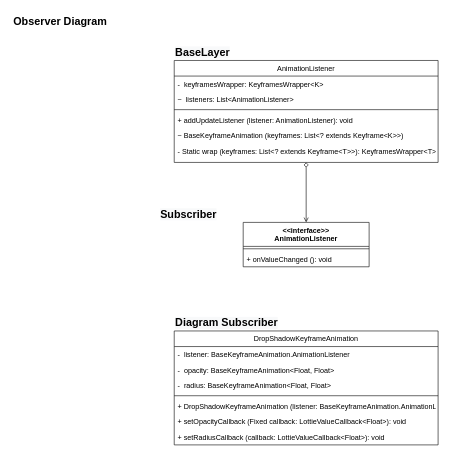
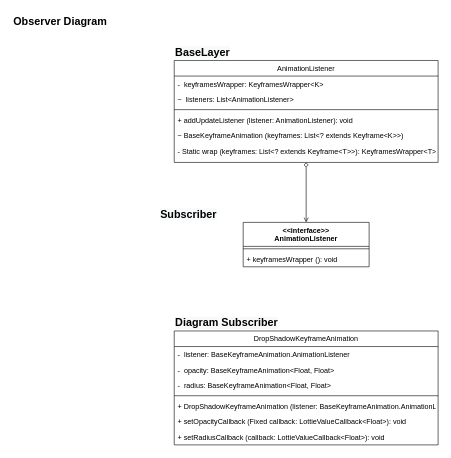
  <mxCell id="0" />
  <mxCell id="1" parent="0" />
  <mxCell id="2" style="edgeStyle=orthogonalEdgeStyle;rounded=0;orthogonalLoop=1;jettySize=auto;html=1;startArrow=diamond;startFill=0;endArrow=open;endFill=0;" parent="1" source="3" target="11" edge="1"><mxGeometry relative="1" as="geometry" /></mxCell>
  <mxCell id="3" value="AnimationListener" style="swimlane;fontStyle=0;align=center;verticalAlign=top;childLayout=stackLayout;horizontal=1;startSize=26;horizontalStack=0;resizeParent=1;resizeLast=0;collapsible=1;marginBottom=0;rounded=0;shadow=0;strokeWidth=1;" parent="1" vertex="1"><mxGeometry x="290" y="100" width="440" height="170" as="geometry"><mxRectangle x="550" y="140" width="160" height="26" as="alternateBounds" /></mxGeometry></mxCell>
  <mxCell id="4" value="-  keyframesWrapper: KeyframesWrapper&lt;K&gt; " style="text;align=left;verticalAlign=top;spacingLeft=4;spacingRight=4;overflow=hidden;rotatable=0;points=[[0,0.5],[1,0.5]];portConstraint=eastwest;" parent="3" vertex="1"><mxGeometry y="26" width="440" height="26" as="geometry" /></mxCell>
  <mxCell id="5" value="~  listeners: List&lt;AnimationListener&gt; " style="text;align=left;verticalAlign=top;spacingLeft=4;spacingRight=4;overflow=hidden;rotatable=0;points=[[0,0.5],[1,0.5]];portConstraint=eastwest;rounded=0;shadow=0;html=0;" parent="3" vertex="1"><mxGeometry y="52" width="440" height="26" as="geometry" /></mxCell>
  <mxCell id="6" value="" style="line;html=1;strokeWidth=1;align=left;verticalAlign=middle;spacingTop=-1;spacingLeft=3;spacingRight=3;rotatable=0;labelPosition=right;points=[];portConstraint=eastwest;" parent="3" vertex="1"><mxGeometry y="78" width="440" height="8" as="geometry" /></mxCell>
  <mxCell id="7" value="+ addUpdateListener (listener: AnimationListener): void" style="text;align=left;verticalAlign=top;spacingLeft=4;spacingRight=4;overflow=hidden;rotatable=0;points=[[0,0.5],[1,0.5]];portConstraint=eastwest;rounded=0;shadow=0;html=0;" parent="3" vertex="1"><mxGeometry y="86" width="440" height="26" as="geometry" /></mxCell>
  <mxCell id="8" value="~ BaseKeyframeAnimation (keyframes: List&lt;? extends Keyframe&lt;K&gt;&gt;)" style="text;align=left;verticalAlign=top;spacingLeft=4;spacingRight=4;overflow=hidden;rotatable=0;points=[[0,0.5],[1,0.5]];portConstraint=eastwest;" parent="3" vertex="1"><mxGeometry y="112" width="440" height="26" as="geometry" /></mxCell>
  <mxCell id="9" value="- Static wrap (keyframes: List&lt;? extends Keyframe&lt;T&gt;&gt;): KeyframesWrapper&lt;T&gt;" style="text;align=left;verticalAlign=top;spacingLeft=4;spacingRight=4;overflow=hidden;rotatable=0;points=[[0,0.5],[1,0.5]];portConstraint=eastwest;" parent="3" vertex="1"><mxGeometry y="138" width="440" height="26" as="geometry" /></mxCell>
  <mxCell id="10" value="Observer&amp;nbsp;Diagram" style="text;html=1;strokeColor=none;fillColor=none;align=left;verticalAlign=middle;whiteSpace=wrap;rounded=0;fontSize=18;fontStyle=1" parent="1" vertex="1"><mxGeometry x="20" y="20" width="170" height="30" as="geometry" /></mxCell>
  <mxCell id="11" value="&lt;&lt;interface&gt;&gt;&#10;AnimationListener" style="swimlane;fontStyle=1;align=center;verticalAlign=top;childLayout=stackLayout;horizontal=1;startSize=40;horizontalStack=0;resizeParent=1;resizeLast=0;collapsible=1;marginBottom=0;rounded=0;shadow=0;strokeWidth=1;" parent="1" vertex="1"><mxGeometry x="405" y="370" width="210" height="74" as="geometry"><mxRectangle x="550" y="140" width="160" height="26" as="alternateBounds" /></mxGeometry></mxCell>
  <mxCell id="12" value="" style="line;html=1;strokeWidth=1;align=left;verticalAlign=middle;spacingTop=-1;spacingLeft=3;spacingRight=3;rotatable=0;labelPosition=right;points=[];portConstraint=eastwest;" parent="11" vertex="1"><mxGeometry y="40" width="210" height="8" as="geometry" /></mxCell>
- <mxCell id="13" value="+ onValueChanged (): void" style="text;align=left;verticalAlign=top;spacingLeft=4;spacingRight=4;overflow=hidden;rotatable=0;points=[[0,0.5],[1,0.5]];portConstraint=eastwest;" parent="11" vertex="1"><mxGeometry y="48" width="210" height="26" as="geometry" /></mxCell>
+ <mxCell id="13" value="+ keyframesWrapper (): void" style="text;align=left;verticalAlign=top;spacingLeft=4;spacingRight=4;overflow=hidden;rotatable=0;points=[[0,0.5],[1,0.5]];portConstraint=eastwest;" parent="11" vertex="1"><mxGeometry y="48" width="210" height="26" as="geometry" /></mxCell>
  <mxCell id="14" value="DropShadowKeyframeAnimation" style="swimlane;fontStyle=0;align=center;verticalAlign=top;childLayout=stackLayout;horizontal=1;startSize=26;horizontalStack=0;resizeParent=1;resizeLast=0;collapsible=1;marginBottom=0;rounded=0;shadow=0;strokeWidth=1;" parent="1" vertex="1"><mxGeometry x="290" y="551" width="440" height="190" as="geometry"><mxRectangle x="550" y="140" width="160" height="26" as="alternateBounds" /></mxGeometry></mxCell>
  <mxCell id="15" value="-  listener: BaseKeyframeAnimation.AnimationListener" style="text;align=left;verticalAlign=top;spacingLeft=4;spacingRight=4;overflow=hidden;rotatable=0;points=[[0,0.5],[1,0.5]];portConstraint=eastwest;" parent="14" vertex="1"><mxGeometry y="26" width="440" height="26" as="geometry" /></mxCell>
  <mxCell id="16" value="-  opacity: BaseKeyframeAnimation&lt;Float, Float&gt; " style="text;align=left;verticalAlign=top;spacingLeft=4;spacingRight=4;overflow=hidden;rotatable=0;points=[[0,0.5],[1,0.5]];portConstraint=eastwest;rounded=0;shadow=0;html=0;" parent="14" vertex="1"><mxGeometry y="52" width="440" height="26" as="geometry" /></mxCell>
  <mxCell id="17" value="-  radius: BaseKeyframeAnimation&lt;Float, Float&gt;" style="text;align=left;verticalAlign=top;spacingLeft=4;spacingRight=4;overflow=hidden;rotatable=0;points=[[0,0.5],[1,0.5]];portConstraint=eastwest;rounded=0;shadow=0;html=0;" parent="14" vertex="1"><mxGeometry y="78" width="440" height="26" as="geometry" /></mxCell>
  <mxCell id="18" value="" style="line;html=1;strokeWidth=1;align=left;verticalAlign=middle;spacingTop=-1;spacingLeft=3;spacingRight=3;rotatable=0;labelPosition=right;points=[];portConstraint=eastwest;" parent="14" vertex="1"><mxGeometry y="104" width="440" height="8" as="geometry" /></mxCell>
  <mxCell id="19" value="+ DropShadowKeyframeAnimation (listener: BaseKeyframeAnimation.AnimationListener, layer: BaseLayer, dropShadowEffect: DropShadowEffect)" style="text;align=left;verticalAlign=top;spacingLeft=4;spacingRight=4;overflow=hidden;rotatable=0;points=[[0,0.5],[1,0.5]];portConstraint=eastwest;rounded=0;shadow=0;html=0;" parent="14" vertex="1"><mxGeometry y="112" width="440" height="26" as="geometry" /></mxCell>
  <mxCell id="20" value="+ setOpacityCallback (Fixed callback: LottieValueCallback&lt;Float&gt;): void" style="text;align=left;verticalAlign=top;spacingLeft=4;spacingRight=4;overflow=hidden;rotatable=0;points=[[0,0.5],[1,0.5]];portConstraint=eastwest;" parent="14" vertex="1"><mxGeometry y="138" width="440" height="26" as="geometry" /></mxCell>
  <mxCell id="21" value="+ setRadiusCallback (callback: LottieValueCallback&lt;Float&gt;): void" style="text;align=left;verticalAlign=top;spacingLeft=4;spacingRight=4;overflow=hidden;rotatable=0;points=[[0,0.5],[1,0.5]];portConstraint=eastwest;" parent="14" vertex="1"><mxGeometry y="164" width="440" height="26" as="geometry" /></mxCell>
  <mxCell id="22" value="&lt;span style=&quot;color: rgb(0 , 0 , 0) ; font-family: &amp;#34;helvetica&amp;#34; ; font-size: 18px ; font-style: normal ; font-weight: 700 ; letter-spacing: normal ; text-align: center ; text-indent: 0px ; text-transform: none ; word-spacing: 0px ; background-color: rgb(248 , 249 , 250) ; display: inline ; float: none&quot;&gt;Subscriber&lt;/span&gt;" style="text;whiteSpace=wrap;html=1;" vertex="1" parent="1"><mxGeometry x="265" y="340" width="100" height="30" as="geometry" /></mxCell>
  <mxCell id="23" value="&lt;span style=&quot;color: rgb(0 , 0 , 0) ; font-family: &amp;#34;helvetica&amp;#34; ; font-size: 18px ; font-style: normal ; font-weight: 700 ; letter-spacing: normal ; text-align: center ; text-indent: 0px ; text-transform: none ; word-spacing: 0px ; background-color: rgb(248 , 249 , 250) ; display: inline ; float: none&quot;&gt;Diagram Subscriber&lt;/span&gt;" style="text;whiteSpace=wrap;html=1;" vertex="1" parent="1"><mxGeometry x="290" y="521" width="195" height="30" as="geometry" /></mxCell>
  <mxCell id="24" value="&lt;span style=&quot;color: rgb(0 , 0 , 0) ; font-family: &amp;#34;helvetica&amp;#34; ; font-size: 18px ; font-style: normal ; font-weight: 700 ; letter-spacing: normal ; text-align: center ; text-indent: 0px ; text-transform: none ; word-spacing: 0px ; background-color: rgb(248 , 249 , 250) ; display: inline ; float: none&quot;&gt;BaseLayer&lt;/span&gt;" style="text;whiteSpace=wrap;html=1;" vertex="1" parent="1"><mxGeometry x="290" y="70" width="100" height="30" as="geometry" /></mxCell>
